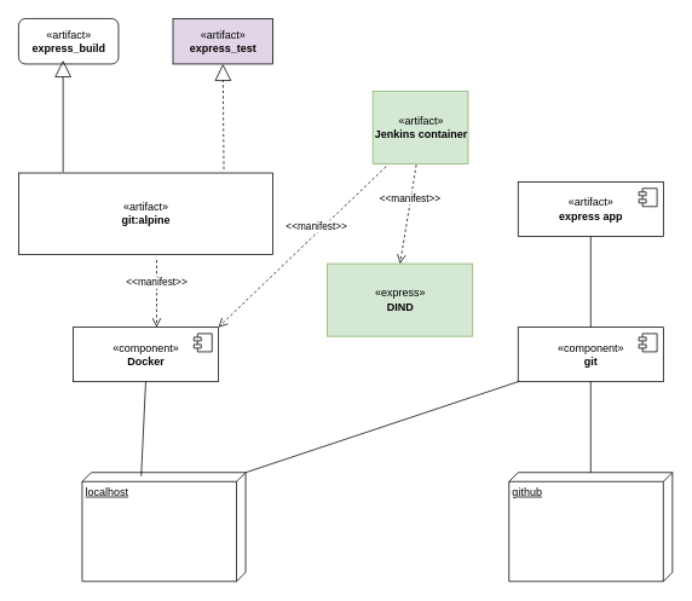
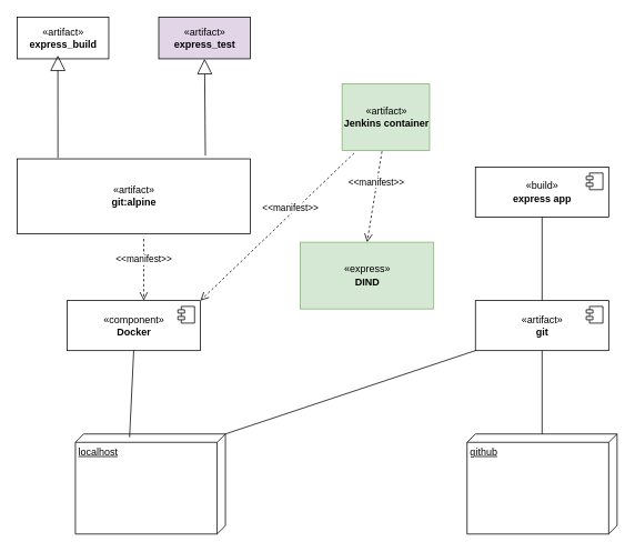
  <mxCell id="0" />
  <mxCell id="1" parent="0" />
  <mxCell id="2" value="«artifact»&lt;br&gt;&lt;b&gt;Jenkins container&lt;/b&gt;" style="html=1;fillColor=#d5e8d4;strokeColor=#82b366;" parent="1" vertex="1"><mxGeometry x="410" y="100" width="105" height="80" as="geometry" /></mxCell>
  <mxCell id="3" value="localhost" style="verticalAlign=top;align=left;spacingTop=8;spacingLeft=2;spacingRight=12;shape=cube;size=10;direction=south;fontStyle=4;html=1;" parent="1" vertex="1"><mxGeometry x="90" y="520" width="180" height="120" as="geometry" /></mxCell>
  <mxCell id="4" value="github" style="verticalAlign=top;align=left;spacingTop=8;spacingLeft=2;spacingRight=12;shape=cube;size=10;direction=south;fontStyle=4;html=1;" parent="1" vertex="1"><mxGeometry x="560" y="520" width="180" height="120" as="geometry" /></mxCell>
  <mxCell id="5" value="«express»&lt;br&gt;&lt;b&gt;DIND&lt;/b&gt;" style="html=1;fillColor=#d5e8d4;strokeColor=#82b366;" parent="1" vertex="1"><mxGeometry x="360" y="290" width="160" height="80" as="geometry" /></mxCell>
- <mxCell id="6" value="«component»&lt;br&gt;&lt;b&gt;git&lt;/b&gt;" style="html=1;dropTarget=0;" parent="1" vertex="1"><mxGeometry x="570" y="360" width="160" height="60" as="geometry" /></mxCell>
+ <mxCell id="6" value="«artifact»&lt;br&gt;&lt;b&gt;git&lt;/b&gt;" style="html=1;dropTarget=0;" parent="1" vertex="1"><mxGeometry x="570" y="360" width="160" height="60" as="geometry" /></mxCell>
  <mxCell id="7" value="" style="shape=module;jettyWidth=8;jettyHeight=4;" parent="6" vertex="1"><mxGeometry x="1" width="20" height="20" relative="1" as="geometry"><mxPoint x="-27" y="7" as="offset" /></mxGeometry></mxCell>
- <mxCell id="8" value="«artifact»&lt;br&gt;&lt;b&gt;express app&lt;/b&gt;" style="html=1;dropTarget=0;" parent="1" vertex="1"><mxGeometry x="570" y="200" width="160" height="60" as="geometry" /></mxCell>
+ <mxCell id="8" value="«build»&lt;br&gt;&lt;b&gt;express app&lt;/b&gt;" style="html=1;dropTarget=0;" parent="1" vertex="1"><mxGeometry x="570" y="200" width="160" height="60" as="geometry" /></mxCell>
  <mxCell id="9" value="" style="shape=module;jettyWidth=8;jettyHeight=4;" parent="8" vertex="1"><mxGeometry x="1" width="20" height="20" relative="1" as="geometry"><mxPoint x="-27" y="7" as="offset" /></mxGeometry></mxCell>
  <mxCell id="10" value="«component»&lt;br&gt;&lt;b&gt;Docker&lt;/b&gt;" style="html=1;dropTarget=0;" parent="1" vertex="1"><mxGeometry x="80" y="360" width="160" height="60" as="geometry" /></mxCell>
  <mxCell id="11" value="" style="shape=module;jettyWidth=8;jettyHeight=4;" parent="10" vertex="1"><mxGeometry x="1" width="20" height="20" relative="1" as="geometry"><mxPoint x="-27" y="7" as="offset" /></mxGeometry></mxCell>
  <mxCell id="12" value="«artifact»&lt;br&gt;&lt;b&gt;git:alpine&lt;/b&gt;" style="html=1;" parent="1" vertex="1"><mxGeometry x="20" y="190" width="280" height="90" as="geometry" /></mxCell>
- <mxCell id="13" value="«artifact»&lt;br&gt;&lt;b&gt;express_build&lt;/b&gt;" style="html=1;rounded=1;" parent="1" vertex="1"><mxGeometry x="20" y="20" width="110" height="50" as="geometry" /></mxCell>
+ <mxCell id="13" value="«artifact»&lt;br&gt;&lt;b&gt;express_build&lt;/b&gt;" style="html=1;" parent="1" vertex="1"><mxGeometry x="20" y="20" width="110" height="50" as="geometry" /></mxCell>
  <mxCell id="14" value="«artifact»&lt;br&gt;&lt;b&gt;express_test&lt;/b&gt;" style="html=1;fillColor=#e1d5e7;" parent="1" vertex="1"><mxGeometry x="190" y="20" width="110" height="50" as="geometry" /></mxCell>
  <mxCell id="15" value="" style="endArrow=block;endSize=16;endFill=0;html=1;rounded=0;entryX=0.445;entryY=0.92;entryDx=0;entryDy=0;entryPerimeter=0;exitX=0.175;exitY=-0.011;exitDx=0;exitDy=0;exitPerimeter=0;" parent="1" source="12" target="13" edge="1"><mxGeometry width="160" relative="1" as="geometry"><mxPoint x="80" y="180" as="sourcePoint" /><mxPoint x="470" y="360" as="targetPoint" /></mxGeometry></mxCell>
- <mxCell id="16" value="" style="endArrow=block;endSize=16;endFill=0;html=1;rounded=0;entryX=0.5;entryY=1;entryDx=0;entryDy=0;exitX=0.807;exitY=-0.044;exitDx=0;exitDy=0;exitPerimeter=0;dashed=1;" parent="1" source="12" target="14" edge="1"><mxGeometry width="160" relative="1" as="geometry"><mxPoint x="79" y="199.01" as="sourcePoint" /><mxPoint x="78.95" y="76" as="targetPoint" /></mxGeometry></mxCell>
+ <mxCell id="16" value="" style="endArrow=block;endSize=16;endFill=0;html=1;rounded=0;entryX=0.5;entryY=1;entryDx=0;entryDy=0;exitX=0.807;exitY=-0.044;exitDx=0;exitDy=0;exitPerimeter=0;" parent="1" source="12" target="14" edge="1"><mxGeometry width="160" relative="1" as="geometry"><mxPoint x="79" y="199.01" as="sourcePoint" /><mxPoint x="78.95" y="76" as="targetPoint" /></mxGeometry></mxCell>
  <mxCell id="17" value="&amp;lt;&amp;lt;manifest&amp;gt;&amp;gt;" style="html=1;verticalAlign=bottom;endArrow=open;dashed=1;endSize=8;rounded=0;exitX=0.138;exitY=1.038;exitDx=0;exitDy=0;entryX=1;entryY=0;entryDx=0;entryDy=0;exitPerimeter=0;" parent="1" source="2" target="10" edge="1"><mxGeometry x="-0.164" y="1" relative="1" as="geometry"><mxPoint x="430" y="360" as="sourcePoint" /><mxPoint x="350" y="360" as="targetPoint" /><mxPoint as="offset" /></mxGeometry></mxCell>
  <mxCell id="18" value="&amp;lt;&amp;lt;manifest&amp;gt;&amp;gt;" style="html=1;verticalAlign=bottom;endArrow=open;dashed=1;endSize=8;rounded=0;exitX=0.543;exitY=1.067;exitDx=0;exitDy=0;exitPerimeter=0;" parent="1" source="12" edge="1"><mxGeometry x="-0.082" relative="1" as="geometry"><mxPoint x="430" y="360" as="sourcePoint" /><mxPoint x="172" y="360" as="targetPoint" /><mxPoint as="offset" /></mxGeometry></mxCell>
  <mxCell id="19" value="&amp;lt;&amp;lt;manifest&amp;gt;&amp;gt;" style="html=1;verticalAlign=bottom;endArrow=open;dashed=1;endSize=8;rounded=0;exitX=0.456;exitY=1.013;exitDx=0;exitDy=0;entryX=0.5;entryY=0;entryDx=0;entryDy=0;exitPerimeter=0;" parent="1" source="2" target="5" edge="1"><mxGeometry x="-0.164" y="1" relative="1" as="geometry"><mxPoint x="392.08" y="283.04" as="sourcePoint" /><mxPoint x="250" y="370" as="targetPoint" /><mxPoint as="offset" /></mxGeometry></mxCell>
  <mxCell id="20" value="" style="endArrow=none;html=1;rounded=0;entryX=0.5;entryY=1;entryDx=0;entryDy=0;exitX=0.5;exitY=0;exitDx=0;exitDy=0;" parent="1" source="6" target="8" edge="1"><mxGeometry relative="1" as="geometry"><mxPoint x="380" y="500" as="sourcePoint" /><mxPoint x="540" y="500" as="targetPoint" /></mxGeometry></mxCell>
  <mxCell id="21" value="" style="endArrow=none;html=1;rounded=0;" parent="1" source="4" edge="1"><mxGeometry relative="1" as="geometry"><mxPoint x="659.5" y="520" as="sourcePoint" /><mxPoint x="650" y="420" as="targetPoint" /></mxGeometry></mxCell>
  <mxCell id="22" value="" style="endArrow=none;html=1;rounded=0;entryX=0;entryY=0;entryDx=0;entryDy=0;exitX=0;exitY=1;exitDx=0;exitDy=0;entryPerimeter=0;" parent="1" source="6" target="3" edge="1"><mxGeometry relative="1" as="geometry"><mxPoint x="660" y="370" as="sourcePoint" /><mxPoint x="660" y="270" as="targetPoint" /></mxGeometry></mxCell>
  <mxCell id="23" value="" style="endArrow=none;html=1;rounded=0;entryX=0.5;entryY=1;entryDx=0;entryDy=0;exitX=0.033;exitY=0.639;exitDx=0;exitDy=0;exitPerimeter=0;" parent="1" source="3" target="10" edge="1"><mxGeometry relative="1" as="geometry"><mxPoint x="670" y="380" as="sourcePoint" /><mxPoint x="670" y="280" as="targetPoint" /></mxGeometry></mxCell>
